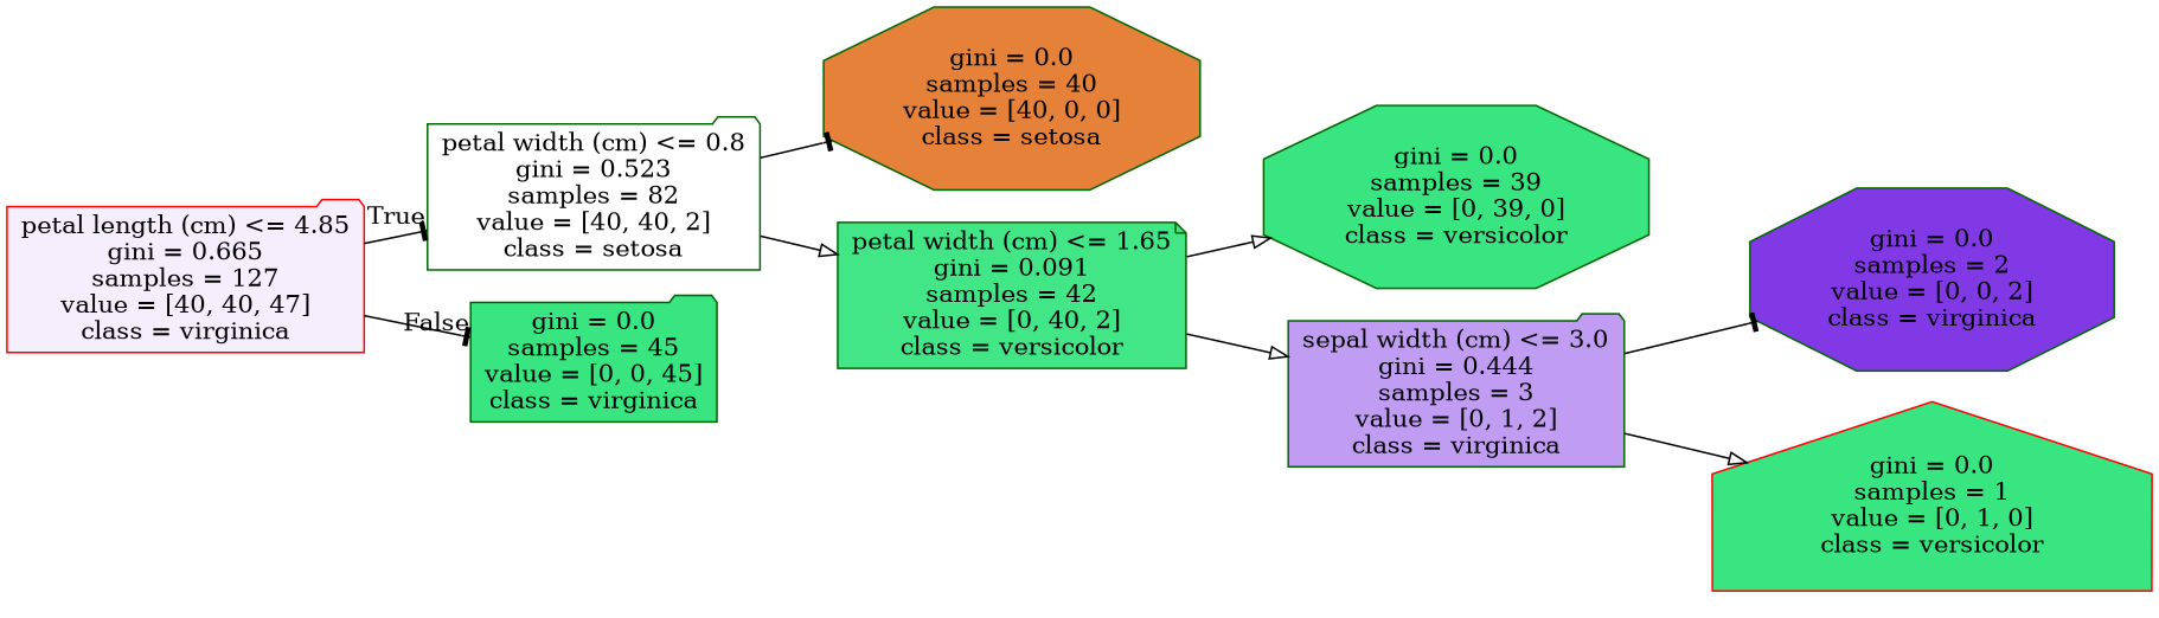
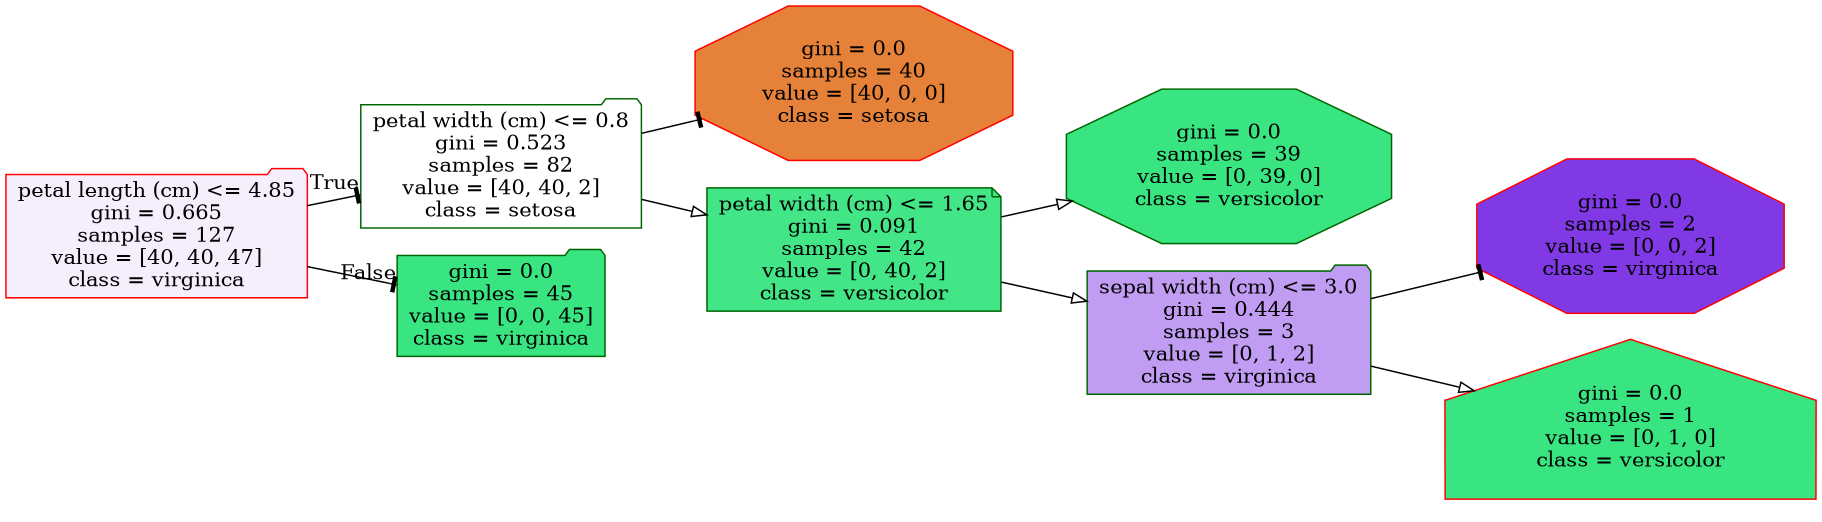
  digraph {
    rankdir=LR
    node [color=darkgreen fillcolor="#39e581" shape=folder style=filled]
    edge [arrowhead=tee]
    n1 [color=red fillcolor="#f5effd" label="petal length (cm) <= 4.85\ngini = 0.665\nsamples = 127\nvalue = [40, 40, 47]\nclass = virginica"]
    n2 [fillcolor="#ffffff" label="petal width (cm) <= 0.8\ngini = 0.523\nsamples = 82\nvalue = [40, 40, 2]\nclass = setosa"]
    n3 [label="gini = 0.0\nsamples = 45\nvalue = [0, 0, 45]\nclass = virginica"]
-   n4 [fillcolor="#e58139" label="gini = 0.0\nsamples = 40\nvalue = [40, 0, 0]\nclass = setosa" shape=octagon]
+   n4 [color=red fillcolor="#e58139" label="gini = 0.0\nsamples = 40\nvalue = [40, 0, 0]\nclass = setosa" shape=octagon]
    n5 [fillcolor="#43e687" label="petal width (cm) <= 1.65\ngini = 0.091\nsamples = 42\nvalue = [0, 40, 2]\nclass = versicolor" shape=note]
    n6 [label="gini = 0.0\nsamples = 39\nvalue = [0, 39, 0]\nclass = versicolor" shape=octagon]
    n7 [fillcolor="#c09cf2" label="sepal width (cm) <= 3.0\ngini = 0.444\nsamples = 3\nvalue = [0, 1, 2]\nclass = virginica"]
-   n8 [fillcolor="#8139e5" label="gini = 0.0\nsamples = 2\nvalue = [0, 0, 2]\nclass = virginica" shape=octagon]
+   n8 [color=red fillcolor="#8139e5" label="gini = 0.0\nsamples = 2\nvalue = [0, 0, 2]\nclass = virginica" shape=octagon]
    n9 [color=red label="gini = 0.0\nsamples = 1\nvalue = [0, 1, 0]\nclass = versicolor" shape=house]
    n1 -> n2 [headlabel=True labelangle=45 labeldistance=2.5]
    n1 -> n3 [headlabel=False labelangle=-45 labeldistance=2.5]
    n2 -> n4
    n2 -> n5 [arrowhead=onormal]
    n5 -> n6 [arrowhead=onormal]
    n5 -> n7 [arrowhead=onormal]
    n7 -> n8
    n7 -> n9 [arrowhead=onormal]
  }
